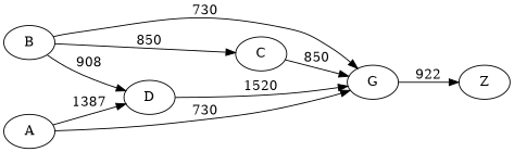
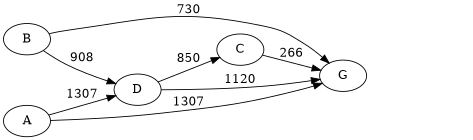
  digraph {
    rankdir=LR
    B
    C
    G
    D
    A
-   Z
-   B -> C [label=850]
+   D -> C [label=850]
    B -> G [label=730]
    B -> D [label=908]
-   C -> G [label=850]
-   G -> Z [label=922]
-   D -> G [label=1520]
-   A -> G [label=730]
-   A -> D [label=1387]
+   C -> G [label=266]
+   D -> G [label=1120]
+   A -> G [label=1307]
+   A -> D [label=1307]
  }
